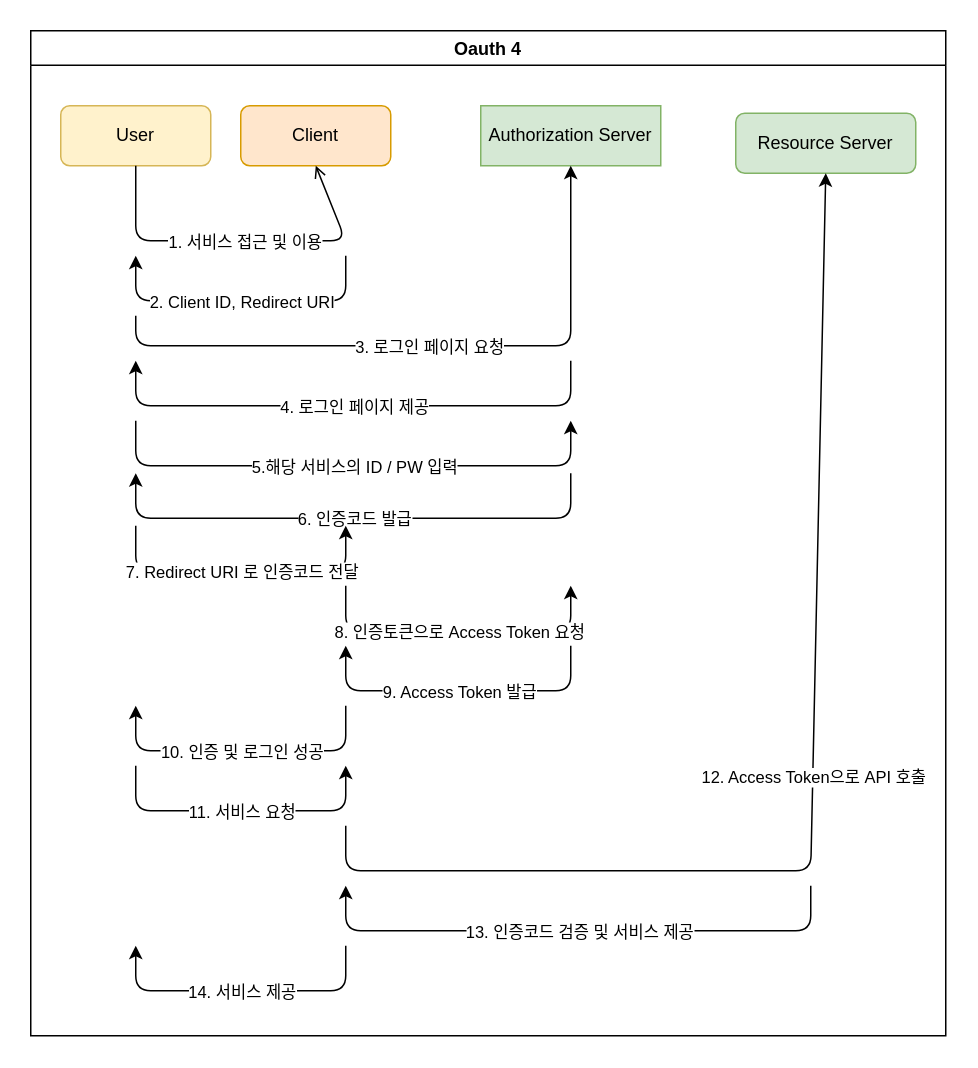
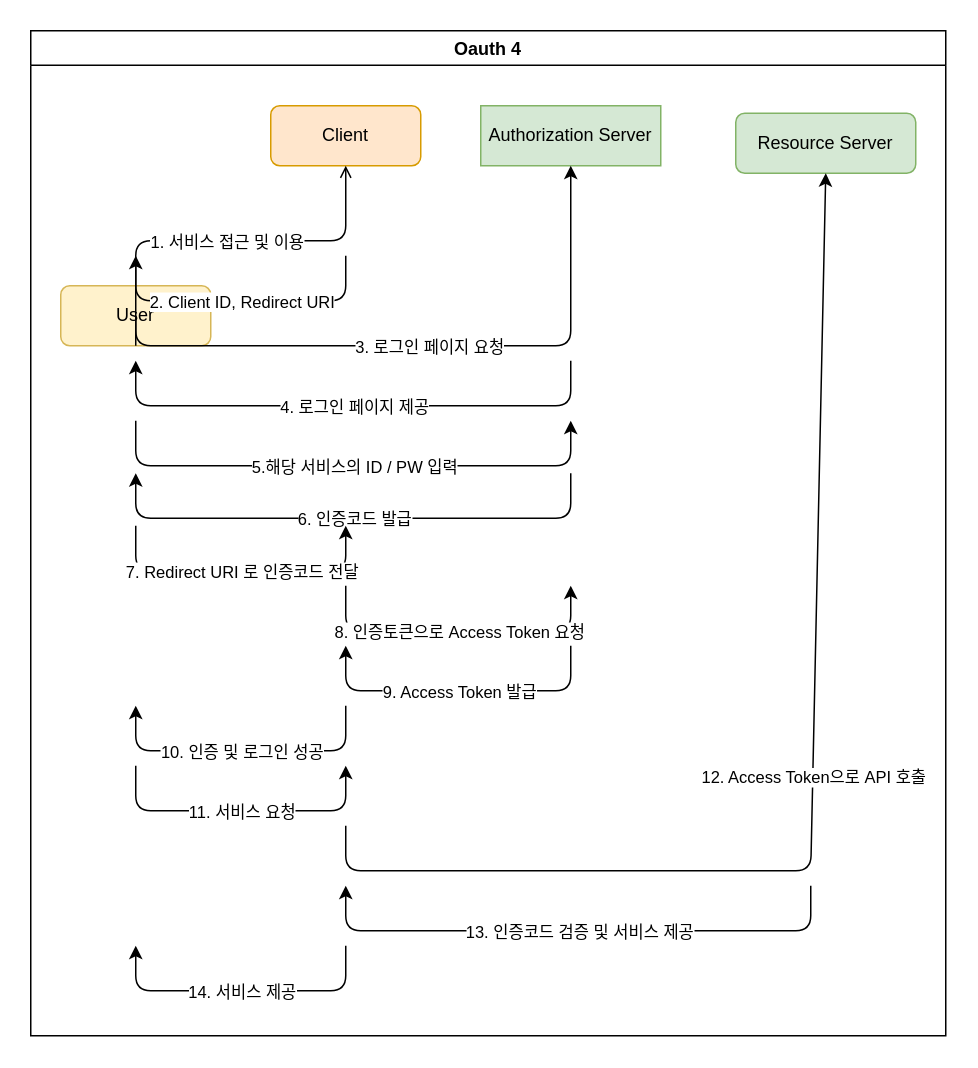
  <mxCell id="0" />
  <mxCell id="1" parent="0" />
- <mxCell id="2" value="User" style="rounded=1;whiteSpace=wrap;html=1;fillColor=#fff2cc;strokeColor=#d6b656;" vertex="1" parent="1"><mxGeometry x="40" y="70" width="100" height="40" as="geometry" /></mxCell>
- <mxCell id="3" value="Client" style="rounded=1;whiteSpace=wrap;html=1;fillColor=#ffe6cc;strokeColor=#d79b00;" vertex="1" parent="1"><mxGeometry x="160" y="70" width="100" height="40" as="geometry" /></mxCell>
+ <mxCell id="2" value="User" style="rounded=1;whiteSpace=wrap;html=1;fillColor=#fff2cc;strokeColor=#d6b656;" vertex="1" parent="1"><mxGeometry x="40" y="190" width="100" height="40" as="geometry" /></mxCell>
+ <mxCell id="3" value="Client" style="rounded=1;whiteSpace=wrap;html=1;fillColor=#ffe6cc;strokeColor=#d79b00;" vertex="1" parent="1"><mxGeometry x="180" y="70" width="100" height="40" as="geometry" /></mxCell>
  <mxCell id="4" value="Authorization Server" style="whiteSpace=wrap;html=1;fillColor=#d5e8d4;strokeColor=#82b366;rounded=0;" vertex="1" parent="1"><mxGeometry x="320" y="70" width="120" height="40" as="geometry" /></mxCell>
  <mxCell id="5" value="Resource Server" style="rounded=1;whiteSpace=wrap;html=1;fillColor=#d5e8d4;strokeColor=#82b366;" vertex="1" parent="1"><mxGeometry x="490" y="75" width="120" height="40" as="geometry" /></mxCell>
  <mxCell id="6" value="" style="endArrow=open;html=1;exitX=0.5;exitY=1;exitDx=0;exitDy=0;entryX=0.5;entryY=1;entryDx=0;entryDy=0;" edge="1" parent="1" source="2" target="3"><mxGeometry relative="1" as="geometry"><mxPoint x="90" y="160" as="sourcePoint" /><mxPoint x="190" y="160" as="targetPoint" /><Array as="points"><mxPoint x="90" y="160" /><mxPoint x="230" y="160" /></Array></mxGeometry></mxCell>
  <mxCell id="7" value="1. 서비스 접근 및 이용" style="edgeLabel;resizable=0;html=1;align=center;verticalAlign=middle;" connectable="0" vertex="1" parent="6"><mxGeometry relative="1" as="geometry" /></mxCell>
  <mxCell id="8" value="" style="endArrow=classic;html=1;entryX=0.5;entryY=1;entryDx=0;entryDy=0;" edge="1" parent="1"><mxGeometry relative="1" as="geometry"><mxPoint x="230" y="170" as="sourcePoint" /><mxPoint x="90" y="170" as="targetPoint" /><Array as="points"><mxPoint x="230" y="200" /><mxPoint x="90" y="200" /></Array></mxGeometry></mxCell>
  <mxCell id="9" value="2. Client ID, Redirect URI" style="edgeLabel;resizable=0;html=1;align=center;verticalAlign=middle;" connectable="0" vertex="1" parent="8"><mxGeometry relative="1" as="geometry" /></mxCell>
  <mxCell id="10" value="" style="endArrow=classic;html=1;exitX=0.5;exitY=1;exitDx=0;exitDy=0;entryX=0.5;entryY=1;entryDx=0;entryDy=0;" edge="1" parent="1" target="4"><mxGeometry relative="1" as="geometry"><mxPoint x="90" y="210" as="sourcePoint" /><mxPoint x="230" y="210" as="targetPoint" /><Array as="points"><mxPoint x="90" y="230" /><mxPoint x="380" y="230" /></Array></mxGeometry></mxCell>
  <mxCell id="11" value="3. 로그인 페이지 요청" style="edgeLabel;resizable=0;html=1;align=center;verticalAlign=middle;labelBackgroundColor=#ffffff;" connectable="0" vertex="1" parent="10"><mxGeometry relative="1" as="geometry" /></mxCell>
  <mxCell id="12" value="" style="endArrow=classic;html=1;entryX=0.5;entryY=1;entryDx=0;entryDy=0;" edge="1" parent="1"><mxGeometry relative="1" as="geometry"><mxPoint x="380" y="240" as="sourcePoint" /><mxPoint x="90" y="240" as="targetPoint" /><Array as="points"><mxPoint x="380" y="270" /><mxPoint x="90" y="270" /></Array></mxGeometry></mxCell>
  <mxCell id="13" value="4. 로그인 페이지 제공" style="edgeLabel;resizable=0;html=1;align=center;verticalAlign=middle;" connectable="0" vertex="1" parent="12"><mxGeometry relative="1" as="geometry" /></mxCell>
  <mxCell id="14" value="" style="endArrow=classic;html=1;exitX=0.5;exitY=1;exitDx=0;exitDy=0;" edge="1" parent="1"><mxGeometry relative="1" as="geometry"><mxPoint x="90" y="280" as="sourcePoint" /><mxPoint x="380" y="280" as="targetPoint" /><Array as="points"><mxPoint x="90" y="310" /><mxPoint x="380" y="310" /></Array></mxGeometry></mxCell>
  <mxCell id="15" value="5.해당 서비스의 ID / PW 입력" style="edgeLabel;resizable=0;html=1;align=center;verticalAlign=middle;" connectable="0" vertex="1" parent="14"><mxGeometry relative="1" as="geometry" /></mxCell>
  <mxCell id="16" value="" style="endArrow=classic;html=1;entryX=0.5;entryY=1;entryDx=0;entryDy=0;" edge="1" parent="1"><mxGeometry relative="1" as="geometry"><mxPoint x="380" y="315" as="sourcePoint" /><mxPoint x="90" y="315" as="targetPoint" /><Array as="points"><mxPoint x="380" y="345" /><mxPoint x="90" y="345" /></Array></mxGeometry></mxCell>
  <mxCell id="17" value="6. 인증코드 발급" style="edgeLabel;resizable=0;html=1;align=center;verticalAlign=middle;" connectable="0" vertex="1" parent="16"><mxGeometry relative="1" as="geometry" /></mxCell>
  <mxCell id="18" value="" style="endArrow=classic;html=1;exitX=0.5;exitY=1;exitDx=0;exitDy=0;entryX=0.5;entryY=1;entryDx=0;entryDy=0;" edge="1" parent="1"><mxGeometry relative="1" as="geometry"><mxPoint x="90" y="350" as="sourcePoint" /><mxPoint x="230" y="350" as="targetPoint" /><Array as="points"><mxPoint x="90" y="380" /><mxPoint x="230" y="380" /></Array></mxGeometry></mxCell>
  <mxCell id="19" value="7. Redirect URI 로 인증코드 전달" style="edgeLabel;resizable=0;html=1;align=center;verticalAlign=middle;" connectable="0" vertex="1" parent="18"><mxGeometry relative="1" as="geometry" /></mxCell>
  <mxCell id="20" value="" style="endArrow=classic;html=1;exitX=0.5;exitY=1;exitDx=0;exitDy=0;" edge="1" parent="1"><mxGeometry relative="1" as="geometry"><mxPoint x="230" y="390" as="sourcePoint" /><mxPoint x="380" y="390" as="targetPoint" /><Array as="points"><mxPoint x="230" y="420" /><mxPoint x="380" y="420" /></Array></mxGeometry></mxCell>
  <mxCell id="21" value="8. 인증토큰으로 Access Token 요청" style="edgeLabel;resizable=0;html=1;align=center;verticalAlign=middle;" connectable="0" vertex="1" parent="20"><mxGeometry relative="1" as="geometry" /></mxCell>
  <mxCell id="22" value="" style="endArrow=classic;html=1;" edge="1" parent="1"><mxGeometry relative="1" as="geometry"><mxPoint x="380" y="430" as="sourcePoint" /><mxPoint x="230" y="430" as="targetPoint" /><Array as="points"><mxPoint x="380" y="460" /><mxPoint x="230" y="460" /></Array></mxGeometry></mxCell>
  <mxCell id="23" value="9. Access Token 발급" style="edgeLabel;resizable=0;html=1;align=center;verticalAlign=middle;" connectable="0" vertex="1" parent="22"><mxGeometry relative="1" as="geometry" /></mxCell>
  <mxCell id="24" value="" style="endArrow=classic;html=1;" edge="1" parent="1"><mxGeometry relative="1" as="geometry"><mxPoint x="230" y="470" as="sourcePoint" /><mxPoint x="90" y="470" as="targetPoint" /><Array as="points"><mxPoint x="230" y="500" /><mxPoint x="90" y="500" /></Array></mxGeometry></mxCell>
  <mxCell id="25" value="10. 인증 및 로그인 성공" style="edgeLabel;resizable=0;html=1;align=center;verticalAlign=middle;" connectable="0" vertex="1" parent="24"><mxGeometry relative="1" as="geometry" /></mxCell>
  <mxCell id="26" value="" style="endArrow=classic;html=1;exitX=0.5;exitY=1;exitDx=0;exitDy=0;entryX=0.5;entryY=1;entryDx=0;entryDy=0;" edge="1" parent="1"><mxGeometry relative="1" as="geometry"><mxPoint x="90" y="510" as="sourcePoint" /><mxPoint x="230" y="510" as="targetPoint" /><Array as="points"><mxPoint x="90" y="540" /><mxPoint x="230" y="540" /></Array></mxGeometry></mxCell>
  <mxCell id="27" value="11. 서비스 요청" style="edgeLabel;resizable=0;html=1;align=center;verticalAlign=middle;" connectable="0" vertex="1" parent="26"><mxGeometry relative="1" as="geometry" /></mxCell>
  <mxCell id="28" value="" style="endArrow=classic;html=1;exitX=0.5;exitY=1;exitDx=0;exitDy=0;entryX=0.5;entryY=1;entryDx=0;entryDy=0;" edge="1" parent="1" target="5"><mxGeometry relative="1" as="geometry"><mxPoint x="230" y="550" as="sourcePoint" /><mxPoint x="370" y="550" as="targetPoint" /><Array as="points"><mxPoint x="230" y="580" /><mxPoint x="540" y="580" /></Array></mxGeometry></mxCell>
  <mxCell id="29" value="12. Access Token으로 API 호출" style="edgeLabel;resizable=0;html=1;align=center;verticalAlign=middle;" connectable="0" vertex="1" parent="28"><mxGeometry relative="1" as="geometry" /></mxCell>
  <mxCell id="30" value="" style="endArrow=classic;html=1;" edge="1" parent="1"><mxGeometry relative="1" as="geometry"><mxPoint x="540" y="590" as="sourcePoint" /><mxPoint x="230" y="590" as="targetPoint" /><Array as="points"><mxPoint x="540" y="620" /><mxPoint x="230" y="620" /></Array></mxGeometry></mxCell>
  <mxCell id="31" value="13. 인증코드 검증 및 서비스 제공" style="edgeLabel;resizable=0;html=1;align=center;verticalAlign=middle;" connectable="0" vertex="1" parent="30"><mxGeometry relative="1" as="geometry" /></mxCell>
  <mxCell id="32" value="" style="endArrow=classic;html=1;" edge="1" parent="1"><mxGeometry relative="1" as="geometry"><mxPoint x="230" y="630" as="sourcePoint" /><mxPoint x="90" y="630" as="targetPoint" /><Array as="points"><mxPoint x="230" y="660" /><mxPoint x="90" y="660" /></Array></mxGeometry></mxCell>
  <mxCell id="33" value="14. 서비스 제공" style="edgeLabel;resizable=0;html=1;align=center;verticalAlign=middle;" connectable="0" vertex="1" parent="32"><mxGeometry relative="1" as="geometry" /></mxCell>
  <mxCell id="34" value="Oauth 4" style="swimlane;labelBackgroundColor=#ffffff;" vertex="1" parent="1"><mxGeometry x="20" y="20" width="610" height="670" as="geometry" /></mxCell>
